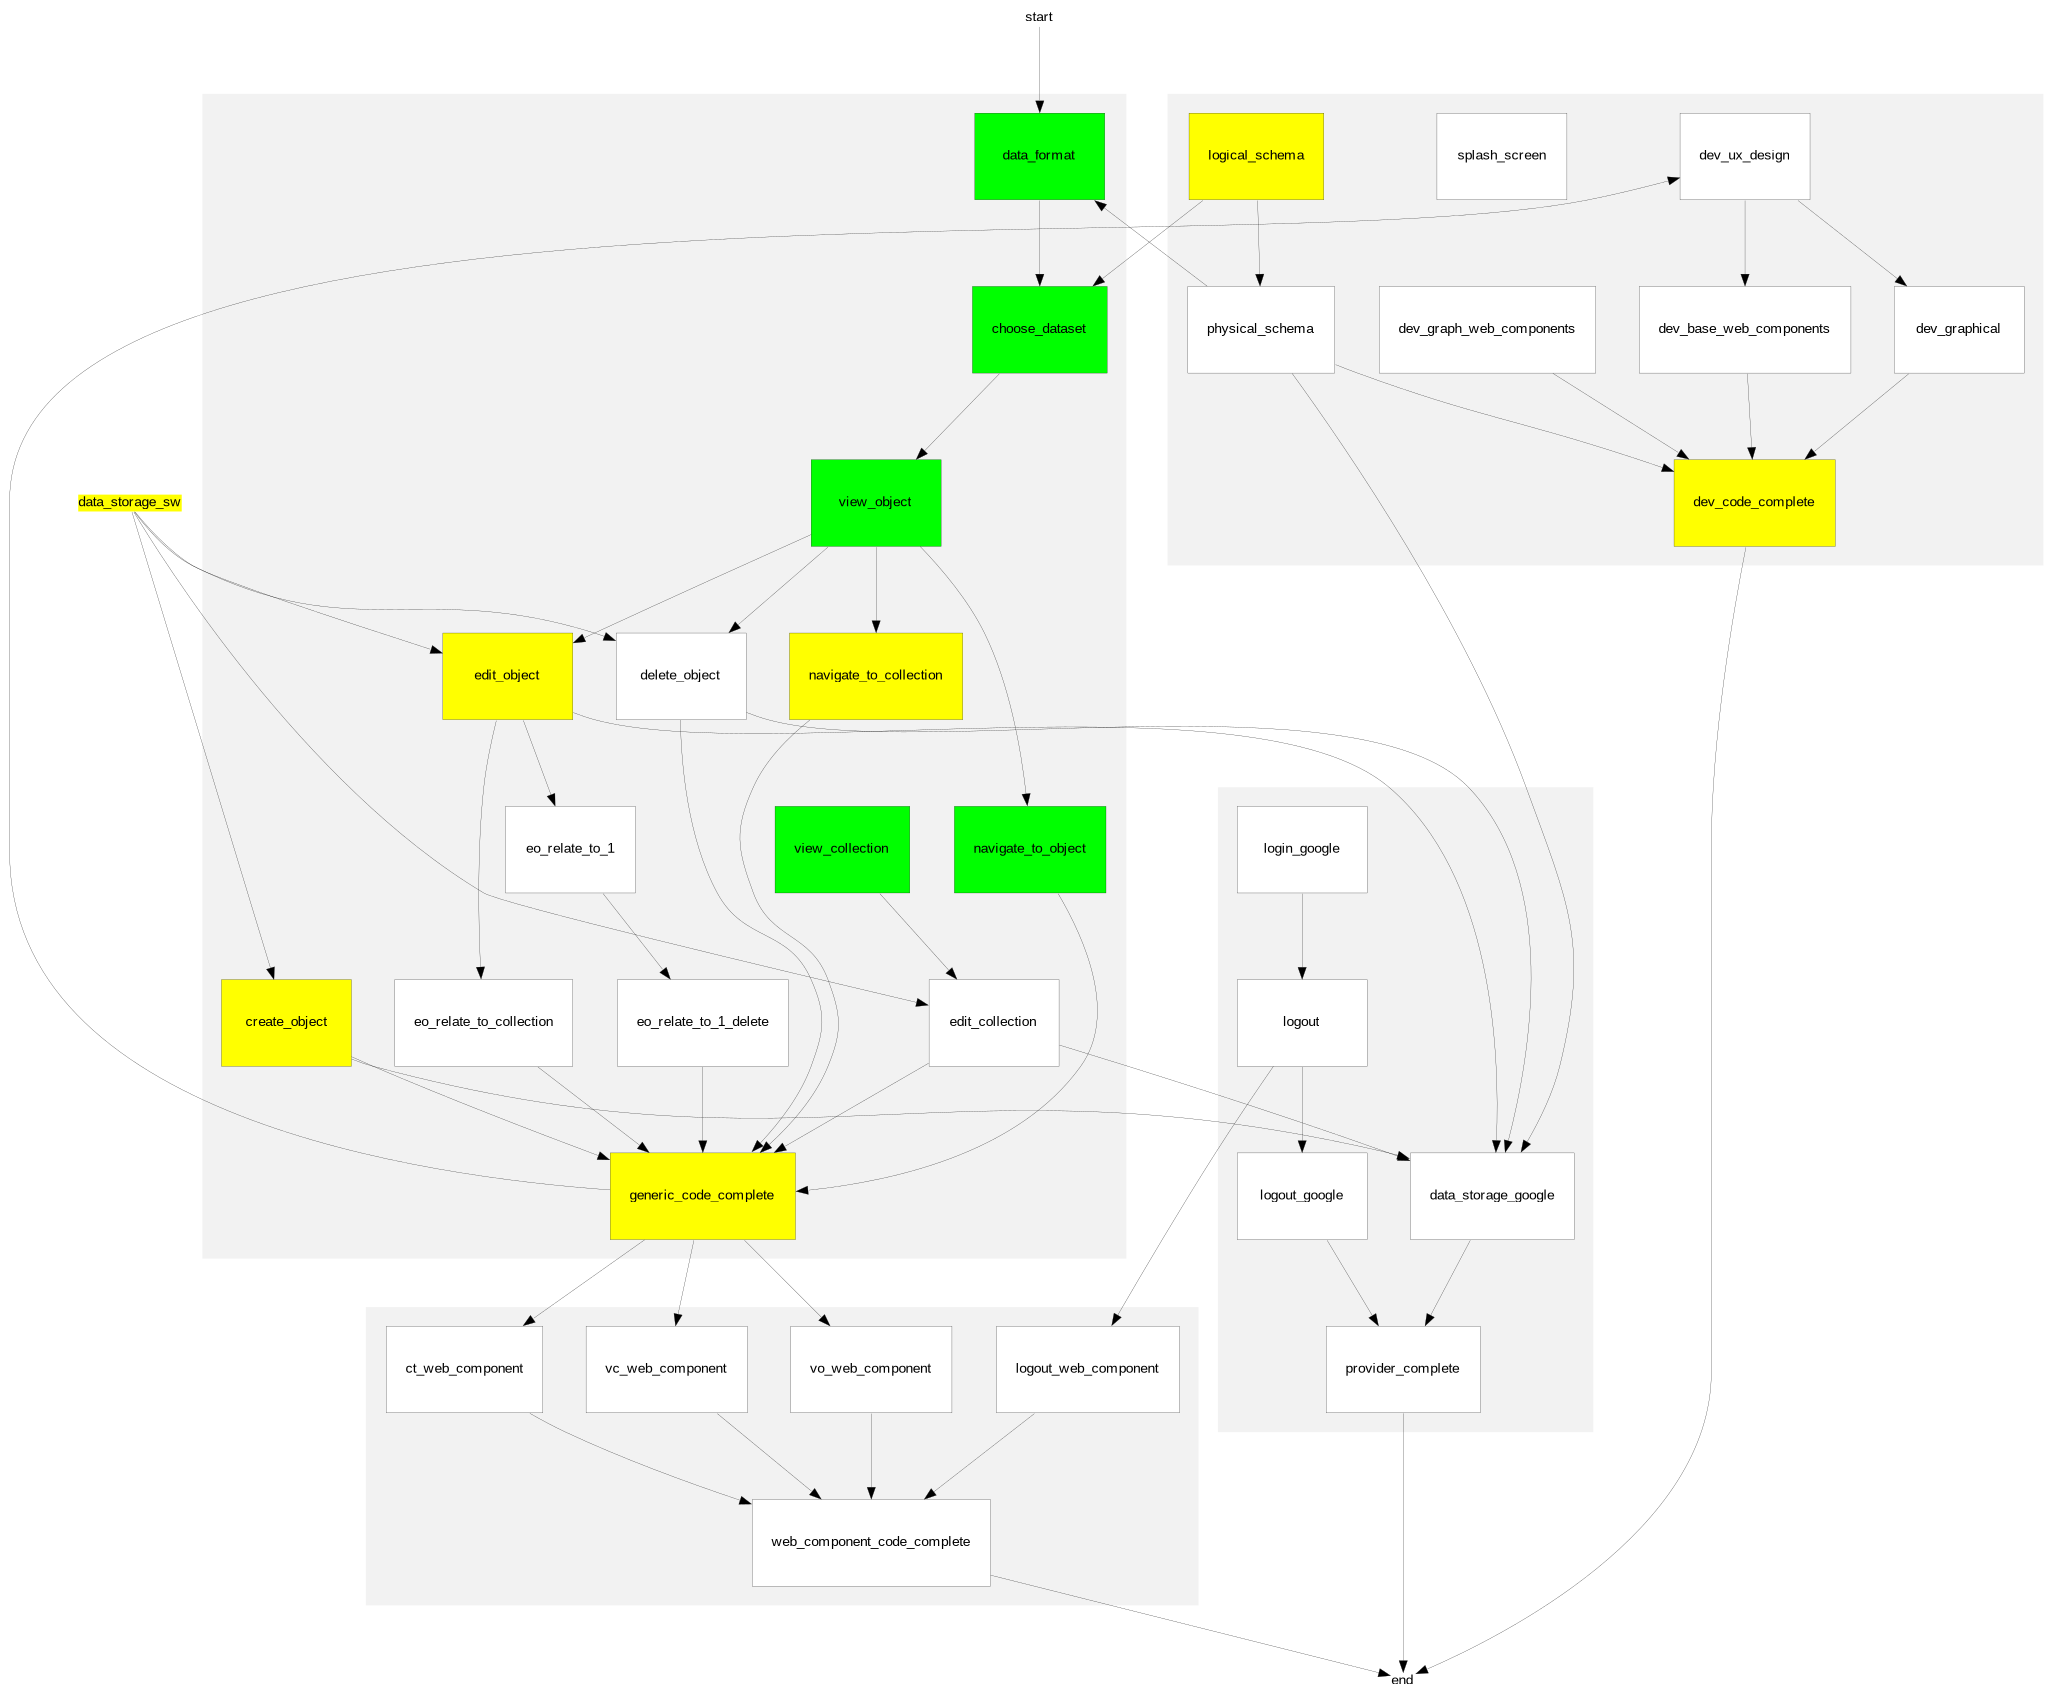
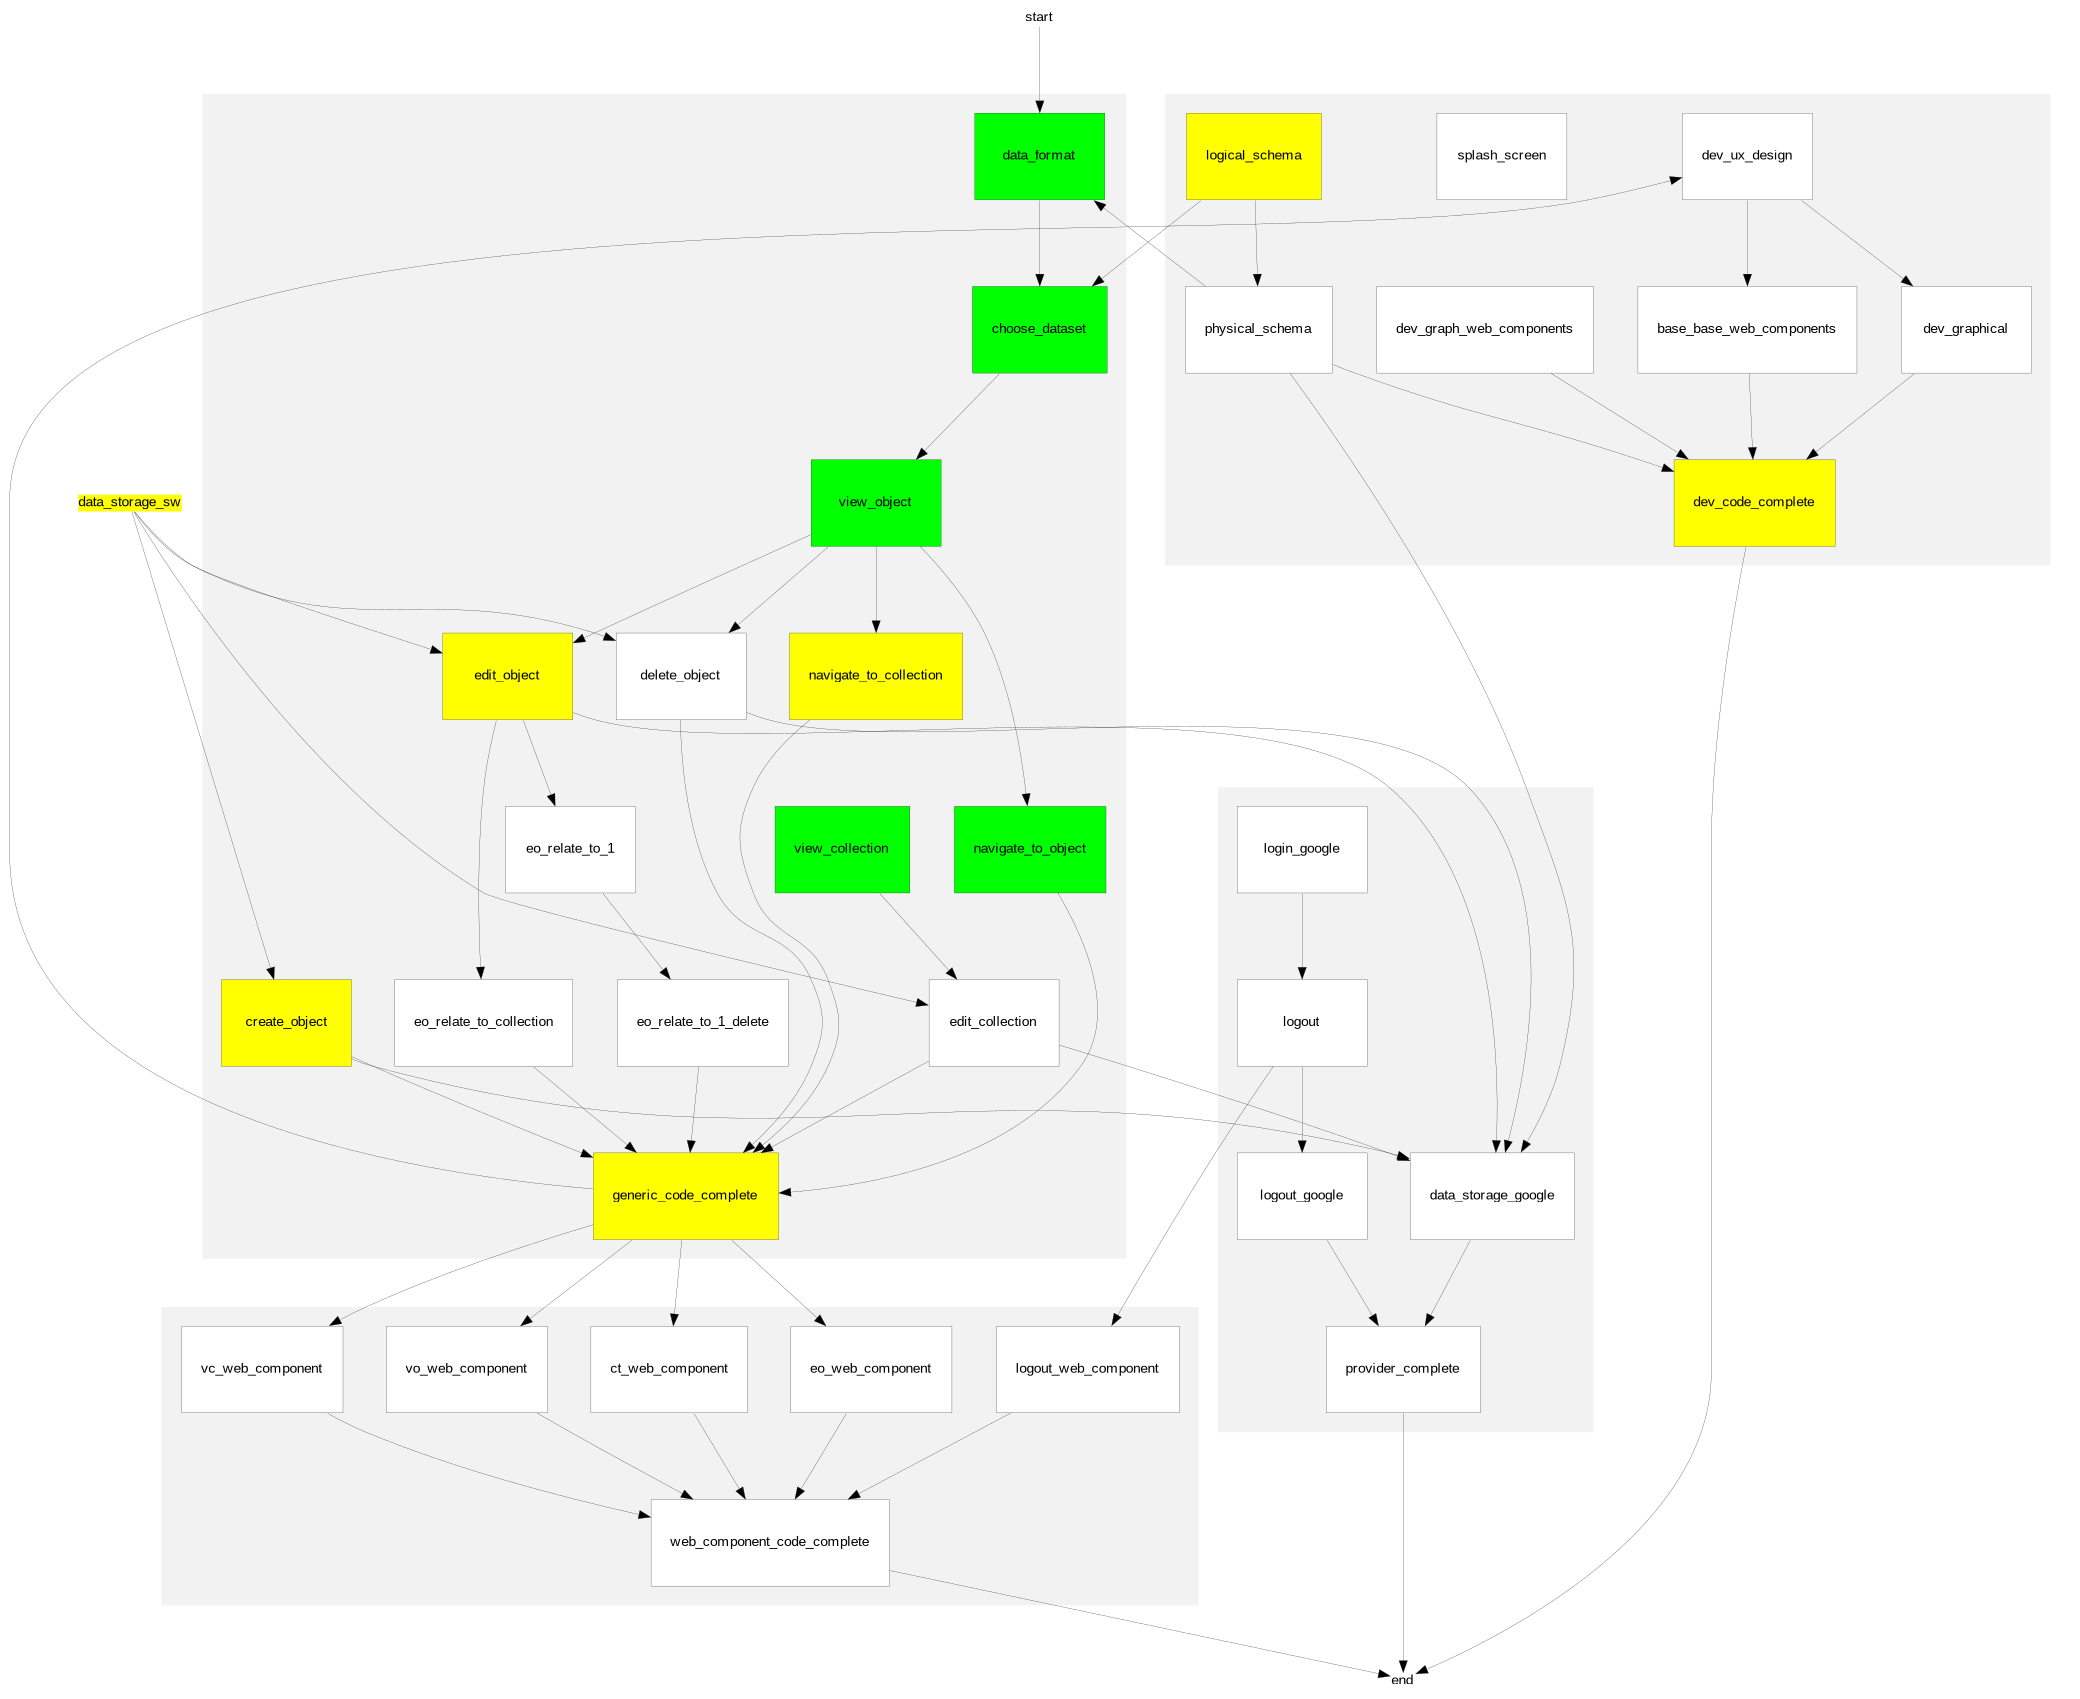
  digraph {
    penwidth=0.1
    node [fillcolor=white fontname=arial fontsize=6 penwidth=0.1 shape=box style=filled]
    edge [arrowsize=0.5 penwidth=0.1]
    data_storage_sw [fillcolor=yellow margin=0.1 shape=plain]
    start [shape=plain]
    end [shape=plain]
    data_format [fillcolor=green]
    choose_dataset [fillcolor=green]
    view_object [fillcolor=green]
    navigate_to_object [fillcolor=green]
    navigate_to_collection [fillcolor=yellow]
    view_collection [fillcolor=green]
    create_object [fillcolor=yellow]
    edit_object [fillcolor=yellow]
    eo_relate_to_1
    eo_relate_to_collection
    eo_relate_to_1_delete
    edit_collection
    delete_object
    generic_code_complete [fillcolor=yellow]
    data_storage_google
    login_google
    logout
    logout_google
    provider_complete
    ct_web_component
    vo_web_component
    vc_web_component
+   eo_web_component
    logout_web_component
    web_component_code_complete
    physical_schema
    logical_schema [fillcolor=yellow]
    splash_screen
    dev_ux_design
-   dev_base_web_components
+   dev_base_web_components [label=base_base_web_components]
    dev_graph_web_components
    dev_graphical
    dev_code_complete [fillcolor=yellow]
    subgraph sub_1 {
      data_storage_sw
      start
      end
    }
    subgraph cluster_2 {
      color=white
      fillcolor=grey95
      style=filled
      data_format
      choose_dataset
      view_object
      navigate_to_object
      navigate_to_collection
      view_collection
      create_object
      edit_object
      eo_relate_to_1
      eo_relate_to_collection
      eo_relate_to_1_delete
      edit_collection
      delete_object
      generic_code_complete
    }
    subgraph cluster_3 {
      color=white
      fillcolor=grey95
      style=filled
      data_storage_google
      login_google
      logout
      logout_google
      provider_complete
    }
    subgraph cluster_4 {
      color=white
      fillcolor=grey95
      style=filled
      ct_web_component
      vo_web_component
      vc_web_component
+     eo_web_component
      logout_web_component
      web_component_code_complete
    }
    subgraph cluster_5 {
      color=white
      fillcolor=grey95
      style=filled
      physical_schema
      logical_schema
      splash_screen
      dev_ux_design
      dev_base_web_components
      dev_graph_web_components
      dev_graphical
      dev_code_complete
    }
    data_storage_sw -> create_object
    data_storage_sw -> edit_object
    data_storage_sw -> edit_collection
    data_storage_sw -> delete_object
    start -> data_format
    data_format -> choose_dataset
    choose_dataset -> view_object
    view_object -> navigate_to_object
    view_object -> navigate_to_collection
    view_object -> edit_object
    view_object -> delete_object
    navigate_to_object -> generic_code_complete
    navigate_to_collection -> generic_code_complete
    view_collection -> edit_collection
    create_object -> generic_code_complete
    create_object -> data_storage_google
    edit_object -> eo_relate_to_1
    edit_object -> eo_relate_to_collection
    edit_object -> data_storage_google
    eo_relate_to_1 -> eo_relate_to_1_delete
    eo_relate_to_collection -> generic_code_complete
    eo_relate_to_1_delete -> generic_code_complete
    edit_collection -> generic_code_complete
    edit_collection -> data_storage_google
    delete_object -> generic_code_complete
    delete_object -> data_storage_google
    generic_code_complete -> ct_web_component
    generic_code_complete -> vo_web_component
    generic_code_complete -> vc_web_component
+   generic_code_complete -> eo_web_component
    generic_code_complete -> dev_ux_design
    data_storage_google -> provider_complete
    login_google -> logout
    logout -> logout_google
    logout -> logout_web_component
    logout_google -> provider_complete
    provider_complete -> end
    ct_web_component -> web_component_code_complete
    vo_web_component -> web_component_code_complete
    vc_web_component -> web_component_code_complete
+   eo_web_component -> web_component_code_complete
    logout_web_component -> web_component_code_complete
    web_component_code_complete -> end
    physical_schema -> data_format
    physical_schema -> data_storage_google
    physical_schema -> dev_code_complete
    logical_schema -> choose_dataset
    logical_schema -> physical_schema
    dev_ux_design -> dev_base_web_components
    dev_ux_design -> dev_graphical
    dev_base_web_components -> dev_code_complete
    dev_graph_web_components -> dev_code_complete
    dev_graphical -> dev_code_complete
    dev_code_complete -> end
  }
